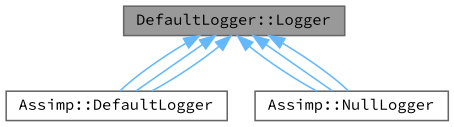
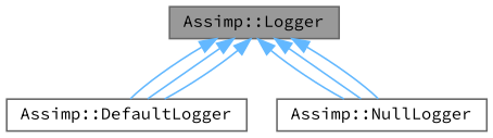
  digraph {
    fontname="Source Code Pro"
    node [color=gray40 fillcolor=white fontname="Source Code Pro" fontsize=10 shape=box style=filled]
    edge [color=steelblue1 dir=back fontname="Source Code Pro" fontsize=10 labelfontname=Helvetica labelfontsize=10 style=solid]
-   n1 [fillcolor=grey60 fontcolor=black height=0.2 label="DefaultLogger::Logger" width=0.4]
+   n1 [fillcolor=grey60 fontcolor=black height=0.2 label="Assimp::Logger" width=0.4]
    n2 [height=0.2 label="Assimp::DefaultLogger" width=0.4]
    n3 [height=0.2 label="Assimp::NullLogger" width=0.4]
    n1 -> n2
    n1 -> n2
    n1 -> n2
    n1 -> n3
    n1 -> n3
    n1 -> n3
  }
